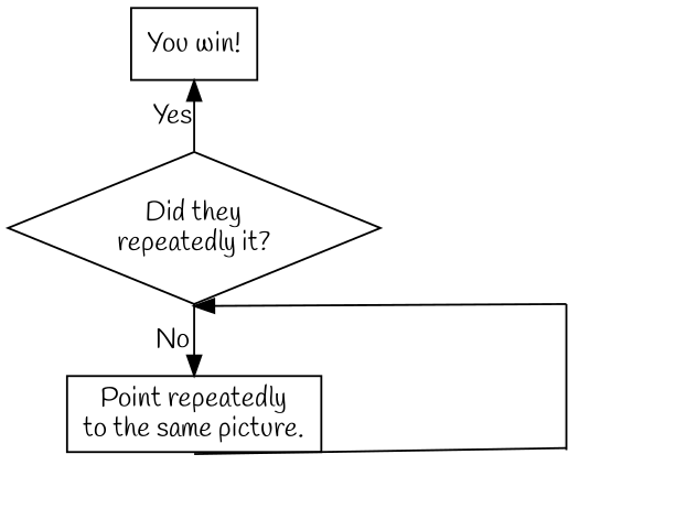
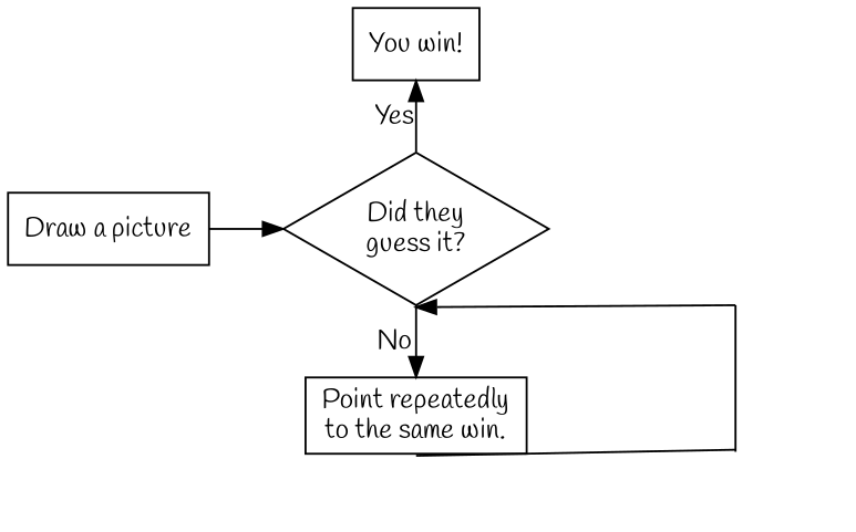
  digraph {
    rankdir=LR
    splines=false
    node [fontname=Handlee]
    edge [fontname=Handlee]
    n1 [label="You win!" shape=box]
-   n2 [label="Did they\nrepeatedly it?" shape=diamond]
-   n3 [label="Point repeatedly\nto the same picture." shape=rect]
+   n2 [label="Did they\nguess it?" shape=diamond]
+   n3 [label="Point repeatedly\nto the same win." shape=rect]
    n4 [color=white label="                     "]
    n5 [color=white label="                       "]
+   n6 [label="Draw a picture" shape=rect]
    subgraph sub_1 {
      rank=same
      n1
      n2
      n3
    }
    subgraph sub_2 {
      rank=same
      n4
      n5
    }
    n1 -> n2 [dir=back label=Yes]
    n2 -> n3 [label=No]
    n3 -> n5 [arrowhead=none headport=n tailport=s]
    n4 -> n2 [headport=s tailport=n]
    n4 -> n5 [arrowhead=none headport=n tailport=n]
+   n6 -> n2
  }
